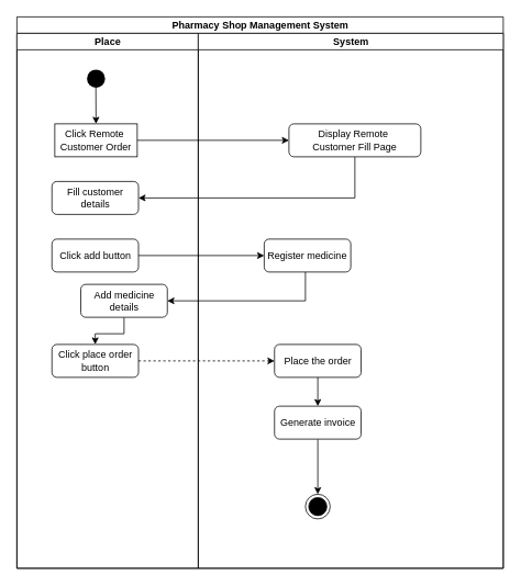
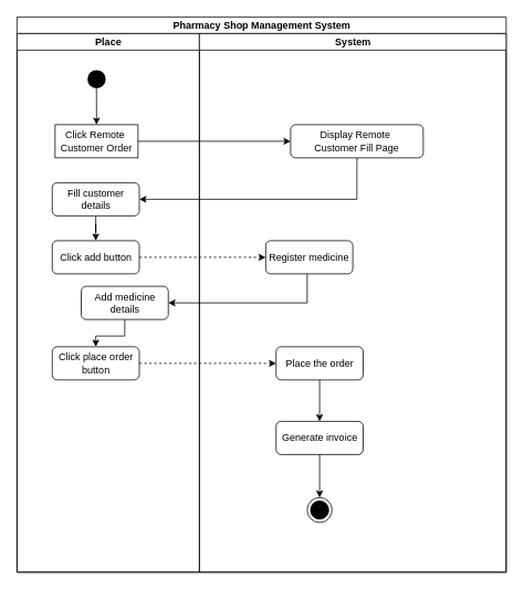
  <mxCell id="0" />
  <mxCell id="1" parent="0" />
  <mxCell id="2" value="Pharmacy Shop Management System" style="swimlane;childLayout=stackLayout;resizeParent=1;resizeParentMax=0;startSize=20;html=1;" parent="1" vertex="1"><mxGeometry x="20" y="20" width="590" height="670" as="geometry" /></mxCell>
  <mxCell id="3" value="Place" style="swimlane;startSize=20;html=1;" parent="2" vertex="1"><mxGeometry y="20" width="220" height="650" as="geometry" /></mxCell>
  <mxCell id="4" style="rounded=0;orthogonalLoop=1;jettySize=auto;html=1;exitX=0.493;exitY=0.867;exitDx=0;exitDy=0;entryX=0.5;entryY=0;entryDx=0;entryDy=0;exitPerimeter=0;" parent="3" source="5" target="6" edge="1"><mxGeometry relative="1" as="geometry" /></mxCell>
  <mxCell id="5" value="" style="ellipse;shape=startState;fillColor=#000000;strokeColor=none;" parent="3" vertex="1"><mxGeometry x="81" y="40" width="30" height="30" as="geometry" /></mxCell>
  <mxCell id="6" value="Click Remote&amp;nbsp;&lt;br&gt;Customer Order" style="whiteSpace=wrap;html=1;rounded=0;" parent="3" vertex="1"><mxGeometry x="46" y="110" width="100" height="40" as="geometry" /></mxCell>
+ <mxCell id="7" style="edgeStyle=orthogonalEdgeStyle;rounded=0;orthogonalLoop=1;jettySize=auto;html=1;entryX=0.5;entryY=0;entryDx=0;entryDy=0;" edge="1" parent="3" source="8" target="9"><mxGeometry relative="1" as="geometry"><mxPoint x="95" y="250" as="targetPoint" /></mxGeometry></mxCell>
  <mxCell id="8" value="Fill customer details" style="rounded=1;whiteSpace=wrap;html=1;" parent="3" vertex="1"><mxGeometry x="42.5" y="180" width="105" height="40" as="geometry" /></mxCell>
  <mxCell id="9" value="Click add button" style="rounded=1;whiteSpace=wrap;html=1;" vertex="1" parent="3"><mxGeometry x="42.5" y="250" width="105" height="40" as="geometry" /></mxCell>
  <mxCell id="10" style="edgeStyle=orthogonalEdgeStyle;rounded=0;orthogonalLoop=1;jettySize=auto;html=1;exitX=0.5;exitY=1;exitDx=0;exitDy=0;entryX=0.5;entryY=0;entryDx=0;entryDy=0;" edge="1" parent="3" source="11" target="12"><mxGeometry relative="1" as="geometry" /></mxCell>
  <mxCell id="11" value="Add medicine details" style="rounded=1;whiteSpace=wrap;html=1;" vertex="1" parent="3"><mxGeometry x="77.5" y="305" width="105" height="40" as="geometry" /></mxCell>
  <mxCell id="12" value="Click place order button" style="rounded=1;whiteSpace=wrap;html=1;" vertex="1" parent="3"><mxGeometry x="42.5" y="378" width="105" height="40" as="geometry" /></mxCell>
  <mxCell id="13" style="edgeStyle=orthogonalEdgeStyle;rounded=0;orthogonalLoop=1;jettySize=auto;html=1;exitX=1;exitY=0.5;exitDx=0;exitDy=0;entryX=0;entryY=0.5;entryDx=0;entryDy=0;" parent="2" source="6" target="17" edge="1"><mxGeometry relative="1" as="geometry" /></mxCell>
  <mxCell id="14" style="edgeStyle=orthogonalEdgeStyle;rounded=0;orthogonalLoop=1;jettySize=auto;html=1;exitX=0.5;exitY=1;exitDx=0;exitDy=0;entryX=1;entryY=0.5;entryDx=0;entryDy=0;" parent="2" source="17" target="8" edge="1"><mxGeometry relative="1" as="geometry" /></mxCell>
  <mxCell id="15" value="System" style="swimlane;startSize=20;html=1;" parent="2" vertex="1"><mxGeometry x="220" y="20" width="370" height="650" as="geometry" /></mxCell>
  <mxCell id="16" value="" style="ellipse;html=1;shape=endState;fillColor=#000000;strokeColor=#000000;" parent="15" vertex="1"><mxGeometry x="130" y="560" width="30" height="30" as="geometry" /></mxCell>
  <mxCell id="17" value="Display Remote&amp;nbsp;&lt;br style=&quot;border-color: var(--border-color);&quot;&gt;Customer Fill Page" style="rounded=1;whiteSpace=wrap;html=1;" parent="15" vertex="1"><mxGeometry x="110" y="110" width="160" height="40" as="geometry" /></mxCell>
  <mxCell id="18" value="Register medicine" style="rounded=1;whiteSpace=wrap;html=1;" vertex="1" parent="15"><mxGeometry x="80" y="250" width="105" height="40" as="geometry" /></mxCell>
  <mxCell id="19" value="Place the order" style="rounded=1;whiteSpace=wrap;html=1;" vertex="1" parent="15"><mxGeometry x="92.5" y="378" width="105" height="40" as="geometry" /></mxCell>
- <mxCell id="20" style="edgeStyle=orthogonalEdgeStyle;rounded=0;orthogonalLoop=1;jettySize=auto;html=1;entryX=0;entryY=0.5;entryDx=0;entryDy=0;" edge="1" parent="2" source="9" target="18"><mxGeometry relative="1" as="geometry" /></mxCell>
+ <mxCell id="20" style="edgeStyle=orthogonalEdgeStyle;rounded=0;orthogonalLoop=1;jettySize=auto;html=1;entryX=0;entryY=0.5;entryDx=0;entryDy=0;dashed=1;" edge="1" parent="2" source="9" target="18"><mxGeometry relative="1" as="geometry" /></mxCell>
  <mxCell id="21" style="edgeStyle=orthogonalEdgeStyle;rounded=0;orthogonalLoop=1;jettySize=auto;html=1;entryX=1;entryY=0.5;entryDx=0;entryDy=0;" edge="1" parent="2" source="18" target="11"><mxGeometry relative="1" as="geometry"><Array as="points"><mxPoint x="350" y="345" /></Array></mxGeometry></mxCell>
  <mxCell id="22" style="edgeStyle=orthogonalEdgeStyle;rounded=0;orthogonalLoop=1;jettySize=auto;html=1;exitX=1;exitY=0.5;exitDx=0;exitDy=0;dashed=1;" edge="1" parent="2" source="12" target="19"><mxGeometry relative="1" as="geometry" /></mxCell>
  <mxCell id="23" style="edgeStyle=orthogonalEdgeStyle;rounded=0;orthogonalLoop=1;jettySize=auto;html=1;exitX=0.5;exitY=1;exitDx=0;exitDy=0;entryX=0.5;entryY=0;entryDx=0;entryDy=0;" edge="1" parent="1" source="24" target="16"><mxGeometry relative="1" as="geometry" /></mxCell>
- <mxCell id="24" value="Generate invoice" style="rounded=1;whiteSpace=wrap;html=1;" vertex="1" parent="1"><mxGeometry x="332.5" y="493" width="105" height="40" as="geometry" /></mxCell>
+ <mxCell id="24" value="Generate invoice" style="rounded=1;whiteSpace=wrap;html=1;" vertex="1" parent="1"><mxGeometry x="332.5" y="508" width="105" height="40" as="geometry" /></mxCell>
  <mxCell id="25" style="edgeStyle=orthogonalEdgeStyle;rounded=0;orthogonalLoop=1;jettySize=auto;html=1;exitX=0.5;exitY=1;exitDx=0;exitDy=0;entryX=0.5;entryY=0;entryDx=0;entryDy=0;" edge="1" parent="1" source="19" target="24"><mxGeometry relative="1" as="geometry" /></mxCell>
